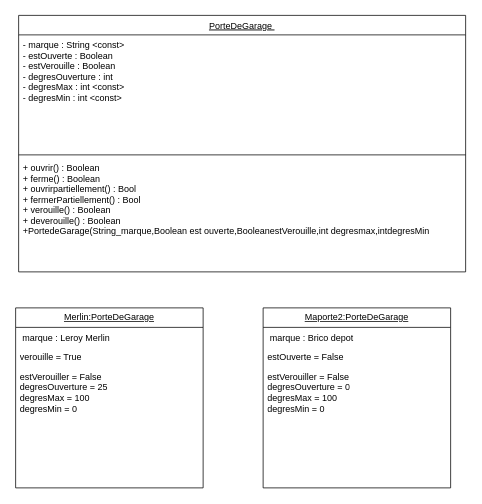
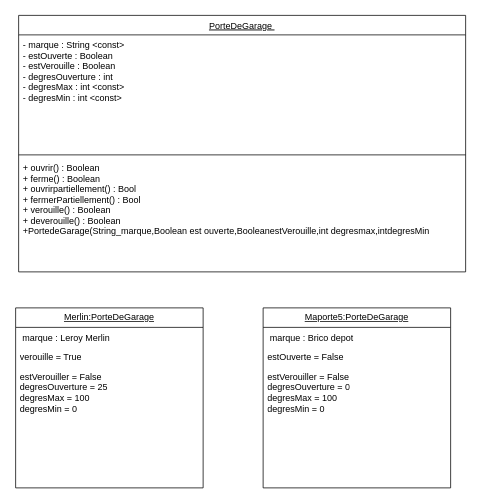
  <mxCell id="0" />
  <mxCell id="1" parent="0" />
  <mxCell id="2" value="PorteDeGarage " style="swimlane;fontStyle=4;align=center;verticalAlign=top;childLayout=stackLayout;horizontal=1;startSize=26;horizontalStack=0;resizeParent=1;resizeLast=0;collapsible=1;marginBottom=0;rounded=0;shadow=0;strokeWidth=1;" parent="1" vertex="1"><mxGeometry x="24" y="20" width="596" height="342" as="geometry"><mxRectangle x="550" y="140" width="160" height="26" as="alternateBounds" /></mxGeometry></mxCell>
  <mxCell id="3" value="- marque : String &lt;const&gt;&#10;- estOuverte : Boolean&#10;- estVerouille : Boolean&#10;- degresOuverture : int&#10;- degresMax : int &lt;const&gt;&#10;- degresMin : int &lt;const&gt;&#10;" style="text;align=left;verticalAlign=top;spacingLeft=4;spacingRight=4;overflow=hidden;rotatable=0;points=[[0,0.5],[1,0.5]];portConstraint=eastwest;rounded=0;shadow=0;html=0;" parent="2" vertex="1"><mxGeometry y="26" width="596" height="104" as="geometry" /></mxCell>
  <mxCell id="4" value=" " style="text;align=left;verticalAlign=top;spacingLeft=4;spacingRight=4;overflow=hidden;rotatable=0;points=[[0,0.5],[1,0.5]];portConstraint=eastwest;rounded=0;shadow=0;html=0;" parent="2" vertex="1"><mxGeometry y="130" width="596" height="26" as="geometry" /></mxCell>
  <mxCell id="5" value=" " style="text;align=left;verticalAlign=top;spacingLeft=4;spacingRight=4;overflow=hidden;rotatable=0;points=[[0,0.5],[1,0.5]];portConstraint=eastwest;rounded=0;shadow=0;html=0;" parent="2" vertex="1"><mxGeometry y="156" width="596" height="26" as="geometry" /></mxCell>
  <mxCell id="6" value="" style="line;html=1;strokeWidth=1;align=left;verticalAlign=middle;spacingTop=-1;spacingLeft=3;spacingRight=3;rotatable=0;labelPosition=right;points=[];portConstraint=eastwest;" parent="2" vertex="1"><mxGeometry y="182" width="596" height="8" as="geometry" /></mxCell>
  <mxCell id="7" value="+ ouvrir() : Boolean&#10;+ ferme() : Boolean&#10;+ ouvrirpartiellement() : Bool&#10;+ fermerPartiellement() : Bool&#10;+ verouille() : Boolean&#10;+ deverouille() : Boolean&#10;+PortedeGarage(String_marque,Boolean est ouverte,BooleanestVerouille,int degresmax,intdegresMin" style="text;align=left;verticalAlign=top;spacingLeft=4;spacingRight=4;overflow=hidden;rotatable=0;points=[[0,0.5],[1,0.5]];portConstraint=eastwest;" parent="2" vertex="1"><mxGeometry y="190" width="596" height="150" as="geometry" /></mxCell>
  <mxCell id="8" value=" " style="text;align=left;verticalAlign=top;spacingLeft=4;spacingRight=4;overflow=hidden;rotatable=0;points=[[0,0.5],[1,0.5]];portConstraint=eastwest;" parent="2" vertex="1"><mxGeometry y="340" width="596" height="2" as="geometry" /></mxCell>
  <mxCell id="9" value="&lt;u&gt;Merlin:PorteDeGarage&lt;/u&gt;" style="swimlane;fontStyle=0;childLayout=stackLayout;horizontal=1;startSize=26;fillColor=none;horizontalStack=0;resizeParent=1;resizeParentMax=0;resizeLast=0;collapsible=1;marginBottom=0;whiteSpace=wrap;html=1;" vertex="1" parent="1"><mxGeometry x="20" y="410" width="250" height="240" as="geometry" /></mxCell>
  <mxCell id="10" value="&amp;nbsp;marque : Leroy Merlin" style="text;strokeColor=none;fillColor=none;align=left;verticalAlign=top;spacingLeft=4;spacingRight=4;overflow=hidden;rotatable=0;points=[[0,0.5],[1,0.5]];portConstraint=eastwest;whiteSpace=wrap;html=1;" vertex="1" parent="9"><mxGeometry y="26" width="250" height="26" as="geometry" /></mxCell>
  <mxCell id="11" value="verouille = True" style="text;strokeColor=none;fillColor=none;align=left;verticalAlign=top;spacingLeft=4;spacingRight=4;overflow=hidden;rotatable=0;points=[[0,0.5],[1,0.5]];portConstraint=eastwest;whiteSpace=wrap;html=1;" vertex="1" parent="9"><mxGeometry y="52" width="250" height="26" as="geometry" /></mxCell>
  <mxCell id="12" value="estVerouiller = False&lt;br&gt;degresOuverture = 25&lt;br&gt;degresMax = 100&lt;br&gt;degresMin = 0" style="text;strokeColor=none;fillColor=none;align=left;verticalAlign=top;spacingLeft=4;spacingRight=4;overflow=hidden;rotatable=0;points=[[0,0.5],[1,0.5]];portConstraint=eastwest;whiteSpace=wrap;html=1;" vertex="1" parent="9"><mxGeometry y="78" width="250" height="162" as="geometry" /></mxCell>
- <mxCell id="13" value="&lt;u&gt;Maporte2:PorteDeGarage&lt;/u&gt;" style="swimlane;fontStyle=0;childLayout=stackLayout;horizontal=1;startSize=26;fillColor=none;horizontalStack=0;resizeParent=1;resizeParentMax=0;resizeLast=0;collapsible=1;marginBottom=0;whiteSpace=wrap;html=1;" vertex="1" parent="1"><mxGeometry x="350" y="410" width="250" height="240" as="geometry" /></mxCell>
+ <mxCell id="13" value="&lt;u&gt;Maporte5:PorteDeGarage&lt;/u&gt;" style="swimlane;fontStyle=0;childLayout=stackLayout;horizontal=1;startSize=26;fillColor=none;horizontalStack=0;resizeParent=1;resizeParentMax=0;resizeLast=0;collapsible=1;marginBottom=0;whiteSpace=wrap;html=1;" vertex="1" parent="1"><mxGeometry x="350" y="410" width="250" height="240" as="geometry" /></mxCell>
  <mxCell id="14" value="&amp;nbsp;marque : Brico depot" style="text;strokeColor=none;fillColor=none;align=left;verticalAlign=top;spacingLeft=4;spacingRight=4;overflow=hidden;rotatable=0;points=[[0,0.5],[1,0.5]];portConstraint=eastwest;whiteSpace=wrap;html=1;" vertex="1" parent="13"><mxGeometry y="26" width="250" height="26" as="geometry" /></mxCell>
  <mxCell id="15" value="estOuverte = False" style="text;strokeColor=none;fillColor=none;align=left;verticalAlign=top;spacingLeft=4;spacingRight=4;overflow=hidden;rotatable=0;points=[[0,0.5],[1,0.5]];portConstraint=eastwest;whiteSpace=wrap;html=1;" vertex="1" parent="13"><mxGeometry y="52" width="250" height="26" as="geometry" /></mxCell>
  <mxCell id="16" value="estVerouiller = False&lt;br&gt;degresOuverture = 0&lt;br&gt;degresMax = 100&lt;br&gt;degresMin = 0" style="text;strokeColor=none;fillColor=none;align=left;verticalAlign=top;spacingLeft=4;spacingRight=4;overflow=hidden;rotatable=0;points=[[0,0.5],[1,0.5]];portConstraint=eastwest;whiteSpace=wrap;html=1;" vertex="1" parent="13"><mxGeometry y="78" width="250" height="162" as="geometry" /></mxCell>
